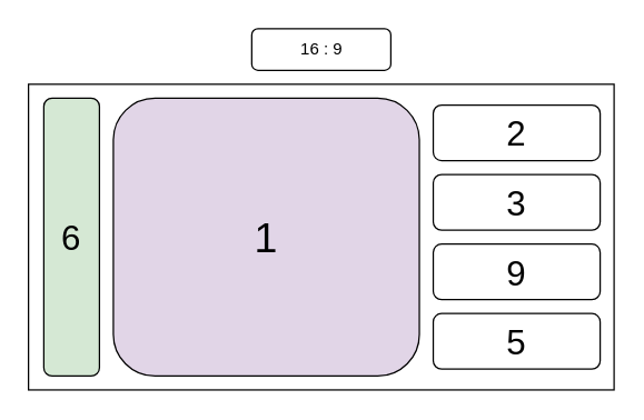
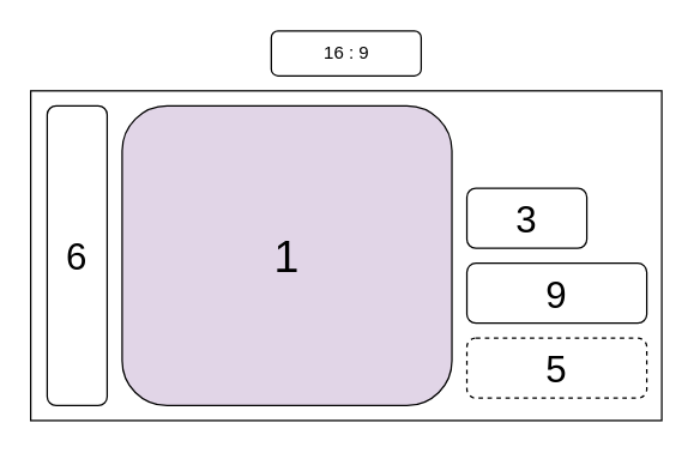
  <mxCell id="0" />
  <mxCell id="1" parent="0" />
  <mxCell id="2" value="" style="rounded=0;whiteSpace=wrap;html=1;" vertex="1" parent="1"><mxGeometry x="20" y="60" width="421" height="220" as="geometry" /></mxCell>
  <mxCell id="3" value="16 : 9" style="rounded=1;whiteSpace=wrap;html=1;" vertex="1" parent="1"><mxGeometry x="180.5" y="20" width="100" height="30" as="geometry" /></mxCell>
  <mxCell id="4" value="&lt;font style=&quot;font-size: 30px;&quot;&gt;1&lt;/font&gt;" style="rounded=1;whiteSpace=wrap;html=1;fillColor=#e1d5e7;" vertex="1" parent="1"><mxGeometry x="81" y="70" width="220" height="200" as="geometry" /></mxCell>
- <mxCell id="5" value="&lt;font style=&quot;font-size: 25px;&quot;&gt;2&lt;/font&gt;" style="rounded=1;whiteSpace=wrap;html=1;" vertex="1" parent="1"><mxGeometry x="311" y="75" width="120" height="40" as="geometry" /></mxCell>
- <mxCell id="6" value="&lt;font style=&quot;font-size: 25px;&quot;&gt;3&lt;/font&gt;" style="rounded=1;whiteSpace=wrap;html=1;" vertex="1" parent="1"><mxGeometry x="311" y="125" width="120" height="40" as="geometry" /></mxCell>
+ <mxCell id="6" value="&lt;font style=&quot;font-size: 25px;&quot;&gt;3&lt;/font&gt;" style="rounded=1;whiteSpace=wrap;html=1;" vertex="1" parent="1"><mxGeometry x="311" y="125" width="80" height="40" as="geometry" /></mxCell>
  <mxCell id="7" value="&lt;font style=&quot;font-size: 25px;&quot;&gt;9&lt;/font&gt;" style="rounded=1;whiteSpace=wrap;html=1;" vertex="1" parent="1"><mxGeometry x="311" y="175" width="120" height="40" as="geometry" /></mxCell>
- <mxCell id="8" value="&lt;font style=&quot;font-size: 25px;&quot;&gt;5&lt;/font&gt;" style="rounded=1;whiteSpace=wrap;html=1;" vertex="1" parent="1"><mxGeometry x="311" y="225" width="120" height="40" as="geometry" /></mxCell>
- <mxCell id="9" value="&lt;font style=&quot;font-size: 25px;&quot;&gt;6&lt;/font&gt;" style="rounded=1;whiteSpace=wrap;html=1;fillColor=#d5e8d4;" vertex="1" parent="1"><mxGeometry x="31" y="70" width="40" height="200" as="geometry" /></mxCell>
+ <mxCell id="8" value="&lt;font style=&quot;font-size: 25px;&quot;&gt;5&lt;/font&gt;" style="rounded=1;whiteSpace=wrap;html=1;dashed=1;" vertex="1" parent="1"><mxGeometry x="311" y="225" width="120" height="40" as="geometry" /></mxCell>
+ <mxCell id="9" value="&lt;font style=&quot;font-size: 25px;&quot;&gt;6&lt;/font&gt;" style="rounded=1;whiteSpace=wrap;html=1;" vertex="1" parent="1"><mxGeometry x="31" y="70" width="40" height="200" as="geometry" /></mxCell>
